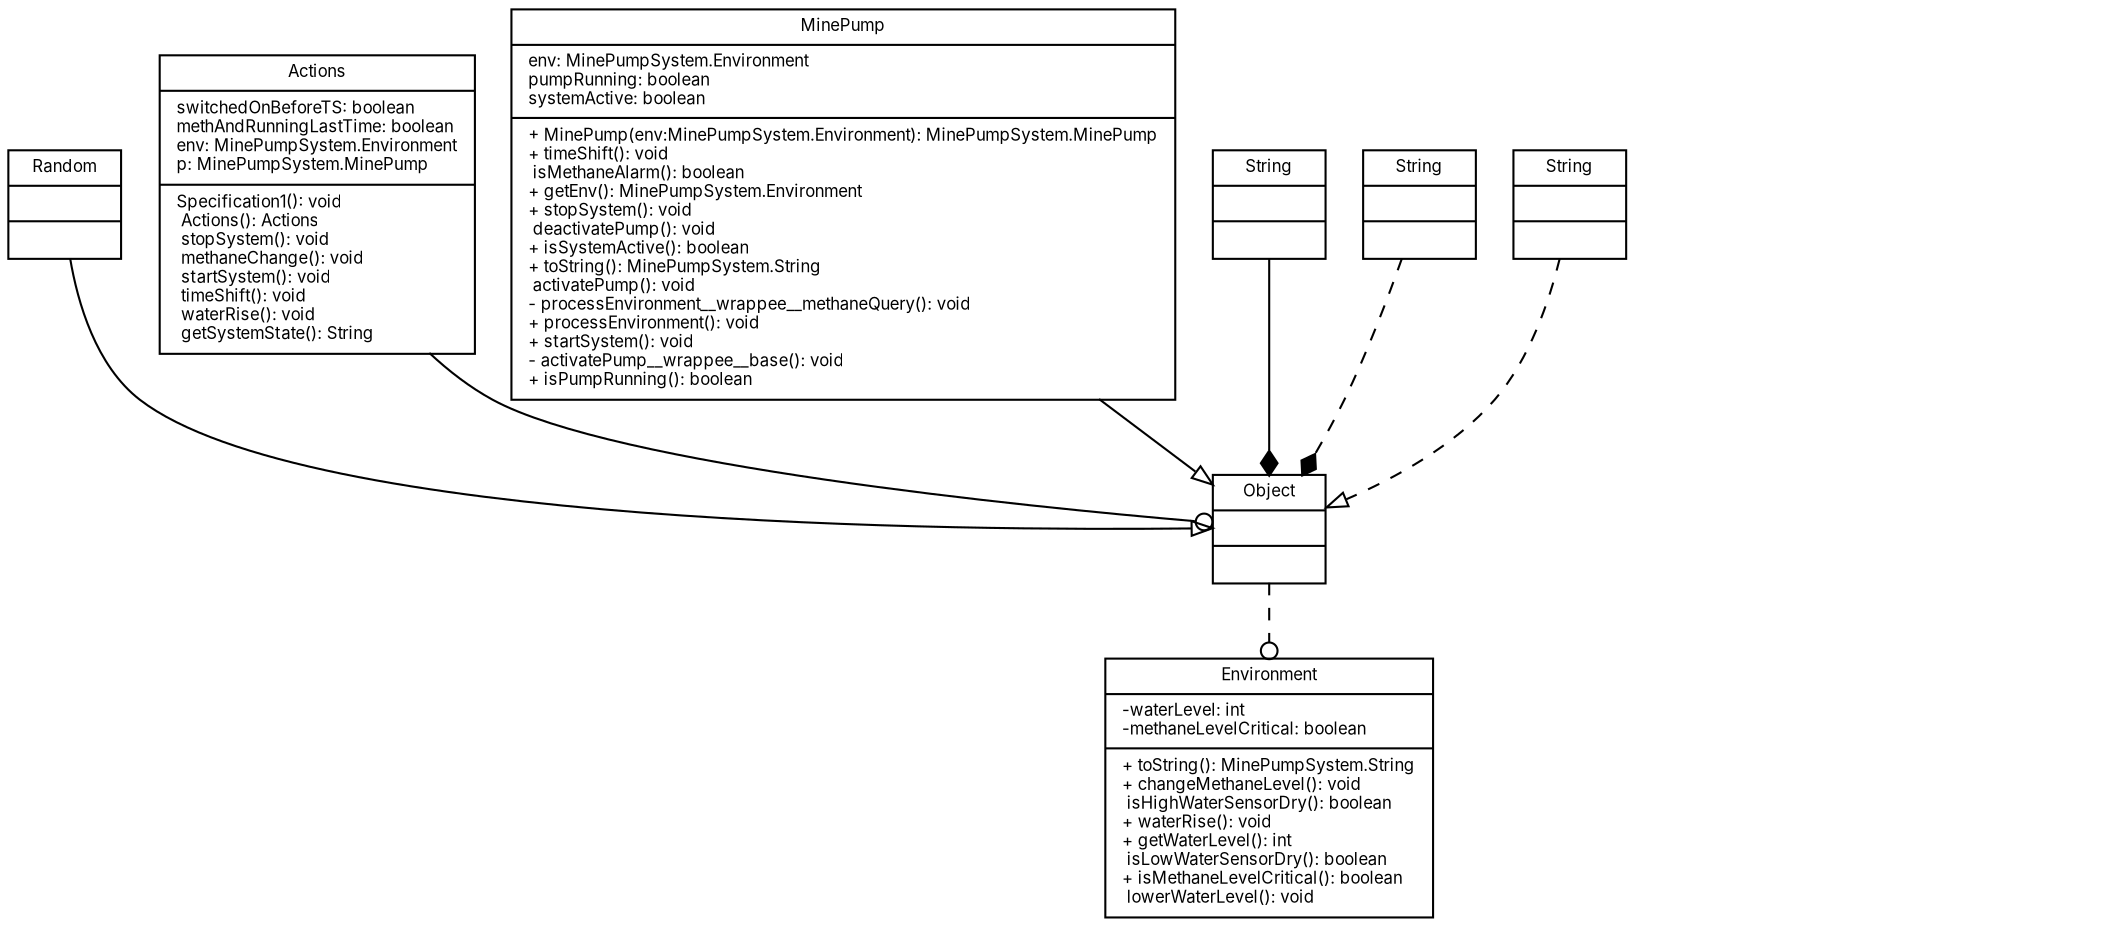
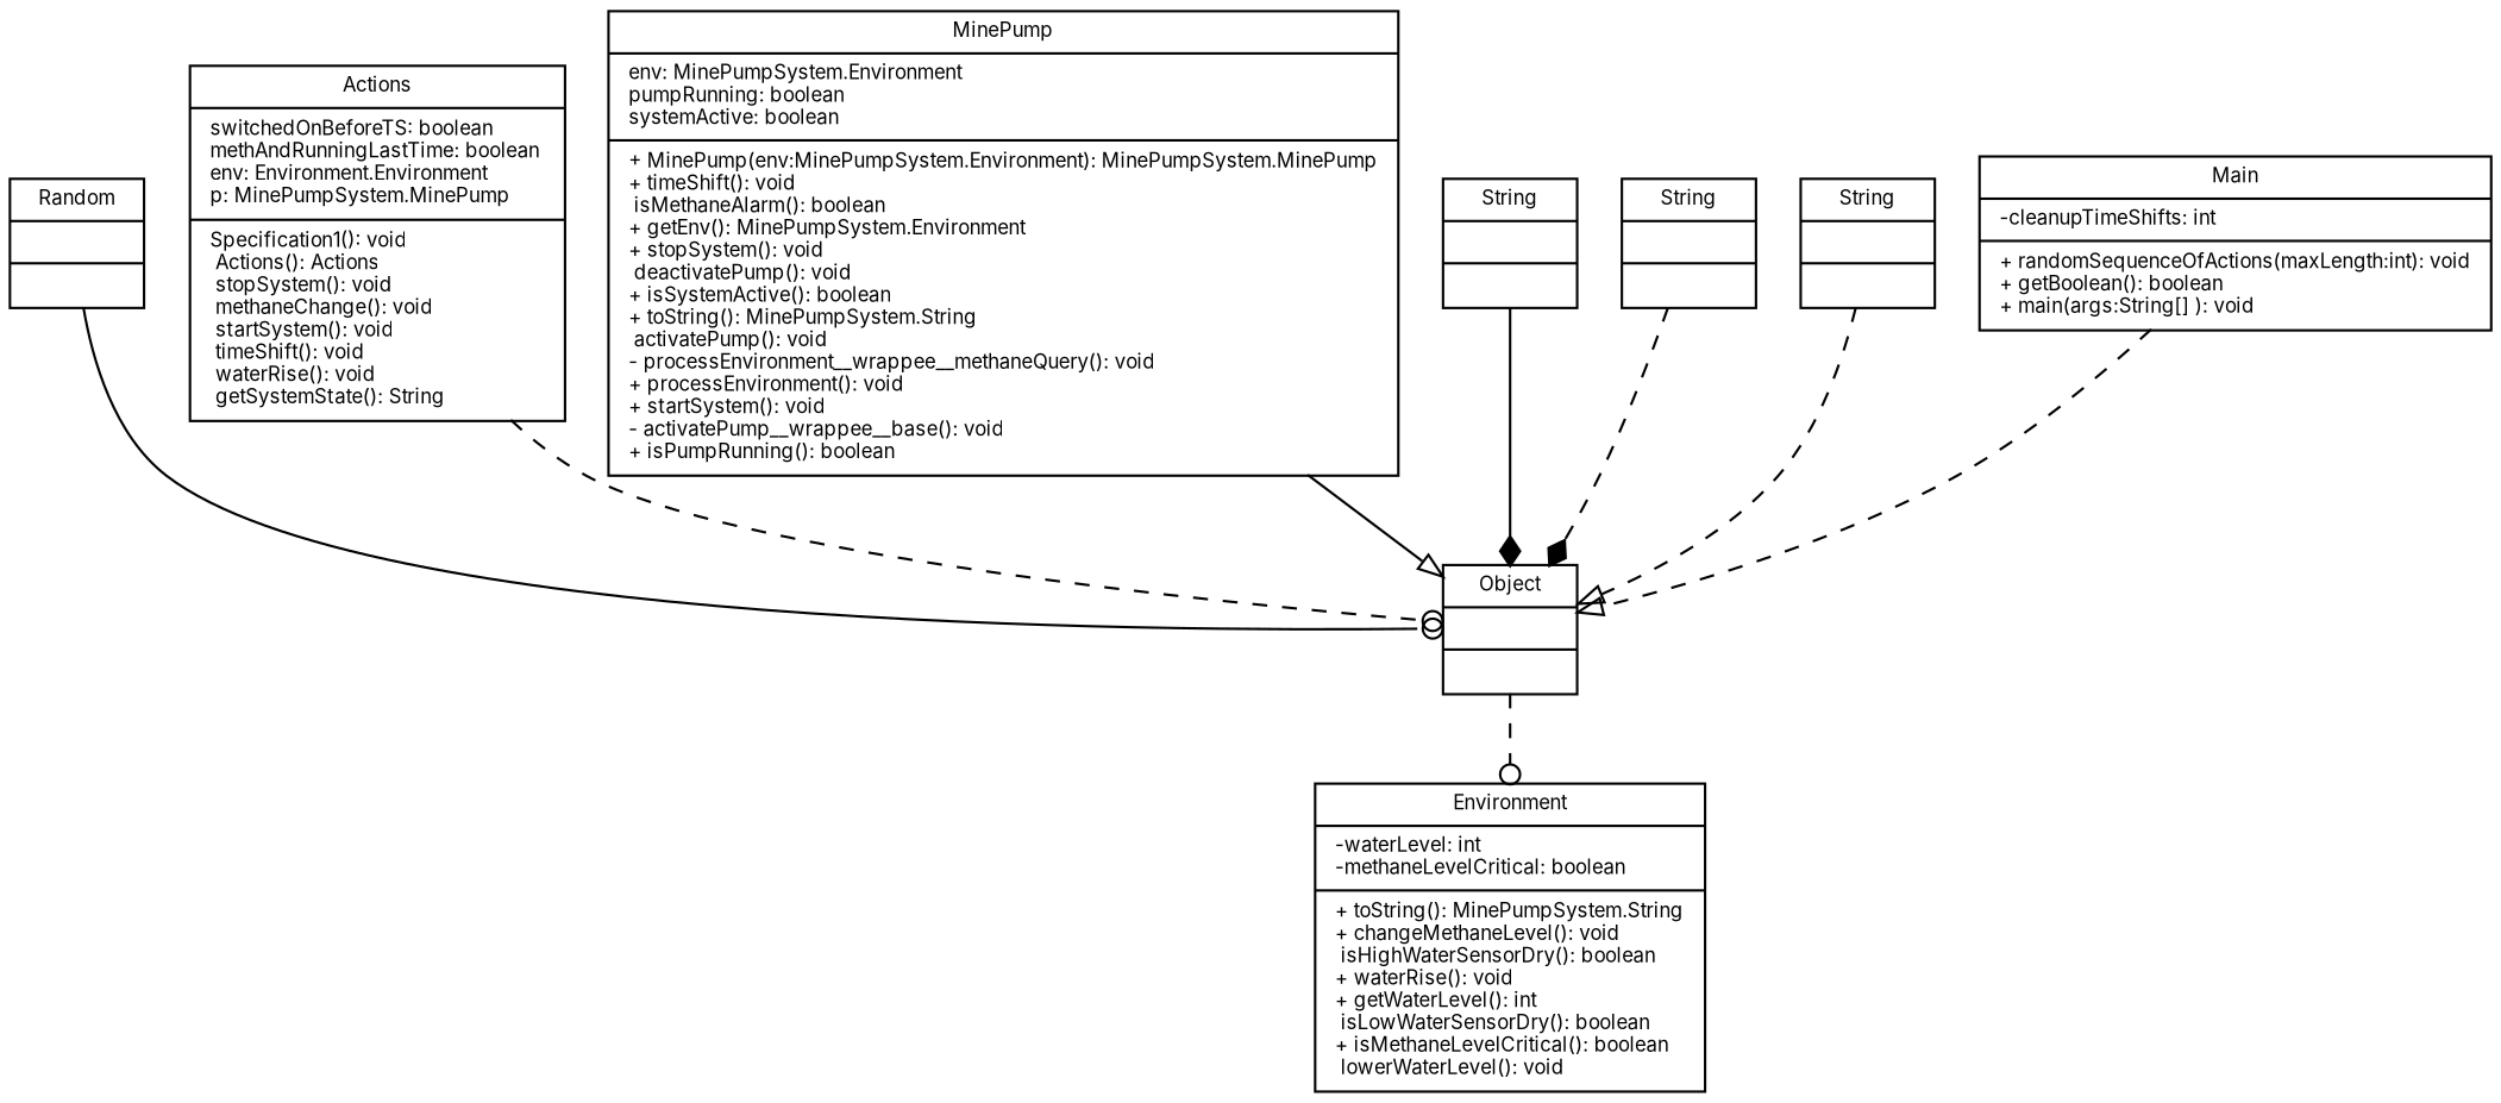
  digraph {
    fontname=Inter
    fontsize=8
    node [fontname=Inter fontsize=8 shape=record]
    edge [arrowhead=onormal arrowtail=none fontname=Inter fontsize=8 style=dashed]
    n1 [label="{Random||}"]
    n2 [label="{Object||}"]
    n3 [label="{Environment|-waterLevel: int\l-methaneLevelCritical: boolean\l|+ toString(): MinePumpSystem.String\l+ changeMethaneLevel(): void\l isHighWaterSensorDry(): boolean\l+ waterRise(): void\l+ getWaterLevel(): int\l isLowWaterSensorDry(): boolean\l+ isMethaneLevelCritical(): boolean\l lowerWaterLevel(): void\l}"]
-   n4 [label="{Actions|switchedOnBeforeTS: boolean\lmethAndRunningLastTime: boolean\lenv: MinePumpSystem.Environment\lp: MinePumpSystem.MinePump\l| Specification1(): void\l Actions(): Actions\l stopSystem(): void\l methaneChange(): void\l startSystem(): void\l timeShift(): void\l waterRise(): void\l getSystemState(): String\l}"]
+   n4 [label="{Actions|switchedOnBeforeTS: boolean\lmethAndRunningLastTime: boolean\lenv: Environment.Environment\lp: MinePumpSystem.MinePump\l| Specification1(): void\l Actions(): Actions\l stopSystem(): void\l methaneChange(): void\l startSystem(): void\l timeShift(): void\l waterRise(): void\l getSystemState(): String\l}"]
    n5 [label="{MinePump|env: MinePumpSystem.Environment\lpumpRunning: boolean\lsystemActive: boolean\l|+ MinePump(env:MinePumpSystem.Environment): MinePumpSystem.MinePump\l+ timeShift(): void\l isMethaneAlarm(): boolean\l+ getEnv(): MinePumpSystem.Environment\l+ stopSystem(): void\l deactivatePump(): void\l+ isSystemActive(): boolean\l+ toString(): MinePumpSystem.String\l activatePump(): void\l- processEnvironment__wrappee__methaneQuery(): void\l+ processEnvironment(): void\l+ startSystem(): void\l- activatePump__wrappee__base(): void\l+ isPumpRunning(): boolean\l}"]
    n6 [label="{String||}"]
    n7 [label="{String||}"]
    n8 [label="{String||}"]
-   n1 -> n2 [style=solid]
+   n9 [label="{Main|-cleanupTimeShifts: int\l|+ randomSequenceOfActions(maxLength:int): void\l+ getBoolean(): boolean\l+ main(args:String[] ): void\l}"]
+   n1 -> n2 [arrowhead=odot style=solid]
    n2 -> n3 [arrowhead=odot]
-   n4 -> n2 [arrowhead=odot style=solid]
+   n4 -> n2 [arrowhead=odot]
    n5 -> n2 [style=solid]
    n6 -> n2 [arrowhead=diamond style=solid]
    n7 -> n2 [arrowhead=diamond]
    n8 -> n2
+   n9 -> n2
  }
